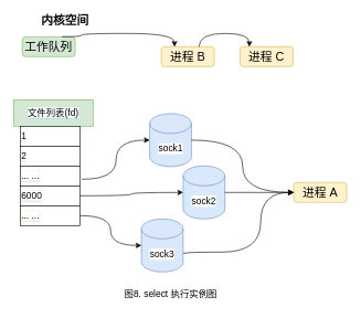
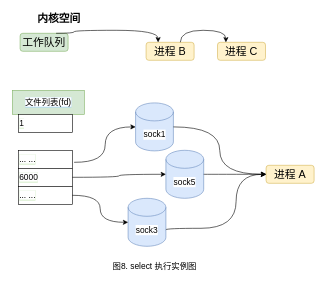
  <mxCell id="0" />
  <mxCell id="1" parent="0" />
  <mxCell id="2" value="&lt;b&gt;&lt;font style=&quot;font-size: 18px;&quot;&gt;内核空间&lt;/font&gt;&lt;/b&gt;" style="text;html=1;strokeColor=none;fillColor=none;align=center;verticalAlign=middle;whiteSpace=wrap;rounded=0;" vertex="1" parent="1"><mxGeometry x="53" y="20" width="90" height="20" as="geometry" /></mxCell>
  <mxCell id="3" value="工作队列" style="rounded=1;whiteSpace=wrap;html=1;fontSize=18;fillColor=#d5e8d4;strokeColor=#82b366;" vertex="1" parent="1"><mxGeometry x="33" y="55" width="80" height="30" as="geometry" /></mxCell>
  <mxCell id="4" value="进程 B" style="rounded=1;whiteSpace=wrap;html=1;fontSize=18;fillColor=#fff2cc;strokeColor=#d6b656;" vertex="1" parent="1"><mxGeometry x="243" y="70" width="80" height="30" as="geometry" /></mxCell>
  <mxCell id="5" value="进程 C" style="rounded=1;whiteSpace=wrap;html=1;fontSize=18;fillColor=#fff2cc;strokeColor=#d6b656;" vertex="1" parent="1"><mxGeometry x="362" y="70" width="80" height="30" as="geometry" /></mxCell>
  <mxCell id="6" value="" style="endArrow=classic;html=1;rounded=0;fontSize=14;curved=1;exitX=0.75;exitY=0;exitDx=0;exitDy=0;entryX=0.25;entryY=0;entryDx=0;entryDy=0;edgeStyle=orthogonalEdgeStyle;" edge="1" parent="1"><mxGeometry width="50" height="50" relative="1" as="geometry"><mxPoint x="300" y="70" as="sourcePoint" /><mxPoint x="376" y="70" as="targetPoint" /><Array as="points"><mxPoint x="300" y="50" /><mxPoint x="376" y="50" /></Array></mxGeometry></mxCell>
  <mxCell id="7" value="图8. select 执行实例图" style="text;html=1;align=center;verticalAlign=middle;resizable=0;points=[];autosize=1;strokeColor=none;fillColor=none;fontSize=14;" vertex="1" parent="1"><mxGeometry x="177" y="428" width="160" height="30" as="geometry" /></mxCell>
  <mxCell id="8" value="&lt;span style=&quot;background-color: rgb(255, 255, 255);&quot;&gt;文件列表(fd)&lt;/span&gt;" style="rounded=0;whiteSpace=wrap;html=1;labelBackgroundColor=#99CCFF;fontSize=14;fillColor=#d5e8d4;strokeColor=#82b366;" vertex="1" parent="1"><mxGeometry x="20" y="150" width="120" height="40" as="geometry" /></mxCell>
  <mxCell id="9" value="&lt;span style=&quot;background-color: rgb(255, 255, 255);&quot;&gt;1&lt;/span&gt;" style="rounded=0;whiteSpace=wrap;html=1;labelBackgroundColor=#B9E0A5;fontSize=14;align=left;" vertex="1" parent="1"><mxGeometry x="30" y="190" width="90" height="30" as="geometry" /></mxCell>
- <mxCell id="10" value="&lt;span style=&quot;background-color: rgb(255, 255, 255);&quot;&gt;2&lt;/span&gt;" style="rounded=0;whiteSpace=wrap;html=1;labelBackgroundColor=#B9E0A5;fontSize=14;align=left;" vertex="1" parent="1"><mxGeometry x="30" y="220" width="90" height="30" as="geometry" /></mxCell>
  <mxCell id="11" value="&lt;span style=&quot;background-color: rgb(255, 255, 255);&quot;&gt;... ...&lt;/span&gt;" style="rounded=0;whiteSpace=wrap;html=1;labelBackgroundColor=#B9E0A5;fontSize=14;align=left;" vertex="1" parent="1"><mxGeometry x="30" y="250" width="90" height="30" as="geometry" /></mxCell>
  <mxCell id="12" value="&lt;span style=&quot;background-color: rgb(255, 255, 255);&quot;&gt;6000&lt;/span&gt;" style="rounded=0;whiteSpace=wrap;html=1;labelBackgroundColor=#B9E0A5;fontSize=14;align=left;" vertex="1" parent="1"><mxGeometry x="30" y="280" width="90" height="30" as="geometry" /></mxCell>
  <mxCell id="13" value="&lt;span style=&quot;background-color: rgb(255, 255, 255);&quot;&gt;... ...&lt;/span&gt;" style="rounded=0;whiteSpace=wrap;html=1;labelBackgroundColor=#B9E0A5;fontSize=14;align=left;" vertex="1" parent="1"><mxGeometry x="30" y="310" width="90" height="30" as="geometry" /></mxCell>
  <mxCell id="14" value="sock1" style="shape=cylinder3;whiteSpace=wrap;html=1;boundedLbl=1;backgroundOutline=1;size=15;labelBackgroundColor=#FFFFFF;fontSize=14;fillColor=#dae8fc;strokeColor=#6c8ebf;" vertex="1" parent="1"><mxGeometry x="225.5" y="171" width="63" height="80" as="geometry" /></mxCell>
  <mxCell id="15" value="" style="endArrow=classic;html=1;rounded=0;fontSize=14;entryX=0;entryY=0.5;entryDx=0;entryDy=0;entryPerimeter=0;edgeStyle=orthogonalEdgeStyle;curved=1;" edge="1" parent="1" target="14"><mxGeometry width="50" height="50" relative="1" as="geometry"><mxPoint x="123" y="270" as="sourcePoint" /><mxPoint x="240" y="210" as="targetPoint" /></mxGeometry></mxCell>
  <mxCell id="16" value="进程 A" style="rounded=1;whiteSpace=wrap;html=1;fontSize=18;fillColor=#fff2cc;strokeColor=#d6b656;" vertex="1" parent="1"><mxGeometry x="443" y="275" width="80" height="30" as="geometry" /></mxCell>
  <mxCell id="17" value="" style="endArrow=classic;html=1;rounded=0;entryX=0;entryY=0.5;entryDx=0;entryDy=0;exitX=1;exitY=0.5;exitDx=0;exitDy=0;exitPerimeter=0;edgeStyle=orthogonalEdgeStyle;curved=1;" edge="1" parent="1" source="14" target="16"><mxGeometry width="50" height="50" relative="1" as="geometry"><mxPoint x="389" y="360" as="sourcePoint" /><mxPoint x="599" y="340" as="targetPoint" /></mxGeometry></mxCell>
- <mxCell id="18" value="sock2" style="shape=cylinder3;whiteSpace=wrap;html=1;boundedLbl=1;backgroundOutline=1;size=15;labelBackgroundColor=#FFFFFF;fontSize=14;fillColor=#dae8fc;strokeColor=#6c8ebf;" vertex="1" parent="1"><mxGeometry x="276" y="250" width="63" height="80" as="geometry" /></mxCell>
+ <mxCell id="18" value="sock5" style="shape=cylinder3;whiteSpace=wrap;html=1;boundedLbl=1;backgroundOutline=1;size=15;labelBackgroundColor=#FFFFFF;fontSize=14;fillColor=#dae8fc;strokeColor=#6c8ebf;" vertex="1" parent="1"><mxGeometry x="276" y="250" width="63" height="80" as="geometry" /></mxCell>
  <mxCell id="19" value="sock3" style="shape=cylinder3;whiteSpace=wrap;html=1;boundedLbl=1;backgroundOutline=1;size=15;labelBackgroundColor=#FFFFFF;fontSize=14;fillColor=#dae8fc;strokeColor=#6c8ebf;" vertex="1" parent="1"><mxGeometry x="213" y="330" width="63" height="80" as="geometry" /></mxCell>
  <mxCell id="20" value="" style="endArrow=classic;html=1;rounded=0;exitX=1;exitY=0.5;exitDx=0;exitDy=0;entryX=0;entryY=0.5;entryDx=0;entryDy=0;entryPerimeter=0;edgeStyle=orthogonalEdgeStyle;curved=1;" edge="1" parent="1" source="12" target="18"><mxGeometry width="50" height="50" relative="1" as="geometry"><mxPoint x="153" y="340" as="sourcePoint" /><mxPoint x="203" y="290" as="targetPoint" /></mxGeometry></mxCell>
  <mxCell id="21" value="" style="endArrow=classic;html=1;rounded=0;curved=1;exitX=1;exitY=0.5;exitDx=0;exitDy=0;entryX=0;entryY=0.5;entryDx=0;entryDy=0;entryPerimeter=0;edgeStyle=orthogonalEdgeStyle;" edge="1" parent="1" source="13" target="19"><mxGeometry width="50" height="50" relative="1" as="geometry"><mxPoint x="123" y="410" as="sourcePoint" /><mxPoint x="173" y="360" as="targetPoint" /></mxGeometry></mxCell>
  <mxCell id="22" value="" style="endArrow=classic;html=1;rounded=0;curved=1;exitX=1;exitY=0.5;exitDx=0;exitDy=0;exitPerimeter=0;entryX=0;entryY=0.5;entryDx=0;entryDy=0;edgeStyle=orthogonalEdgeStyle;" edge="1" parent="1" source="18" target="16"><mxGeometry width="50" height="50" relative="1" as="geometry"><mxPoint x="573" y="500" as="sourcePoint" /><mxPoint x="623" y="450" as="targetPoint" /></mxGeometry></mxCell>
  <mxCell id="23" value="" style="endArrow=classic;html=1;rounded=0;curved=1;exitX=1;exitY=0;exitDx=0;exitDy=52.5;exitPerimeter=0;edgeStyle=orthogonalEdgeStyle;" edge="1" parent="1" source="19"><mxGeometry width="50" height="50" relative="1" as="geometry"><mxPoint x="453" y="390" as="sourcePoint" /><mxPoint x="443" y="290" as="targetPoint" /><Array as="points"><mxPoint x="276" y="380" /><mxPoint x="393" y="380" /><mxPoint x="393" y="290" /></Array></mxGeometry></mxCell>
  <mxCell id="24" value="" style="endArrow=classic;html=1;rounded=0;curved=1;exitX=0.75;exitY=0;exitDx=0;exitDy=0;entryX=0.25;entryY=0;entryDx=0;entryDy=0;edgeStyle=orthogonalEdgeStyle;" edge="1" parent="1" source="3" target="4"><mxGeometry width="50" height="50" relative="1" as="geometry"><mxPoint x="283" y="40" as="sourcePoint" /><mxPoint x="333" y="-10" as="targetPoint" /><Array as="points"><mxPoint x="123" y="50" /><mxPoint x="263" y="50" /></Array></mxGeometry></mxCell>
